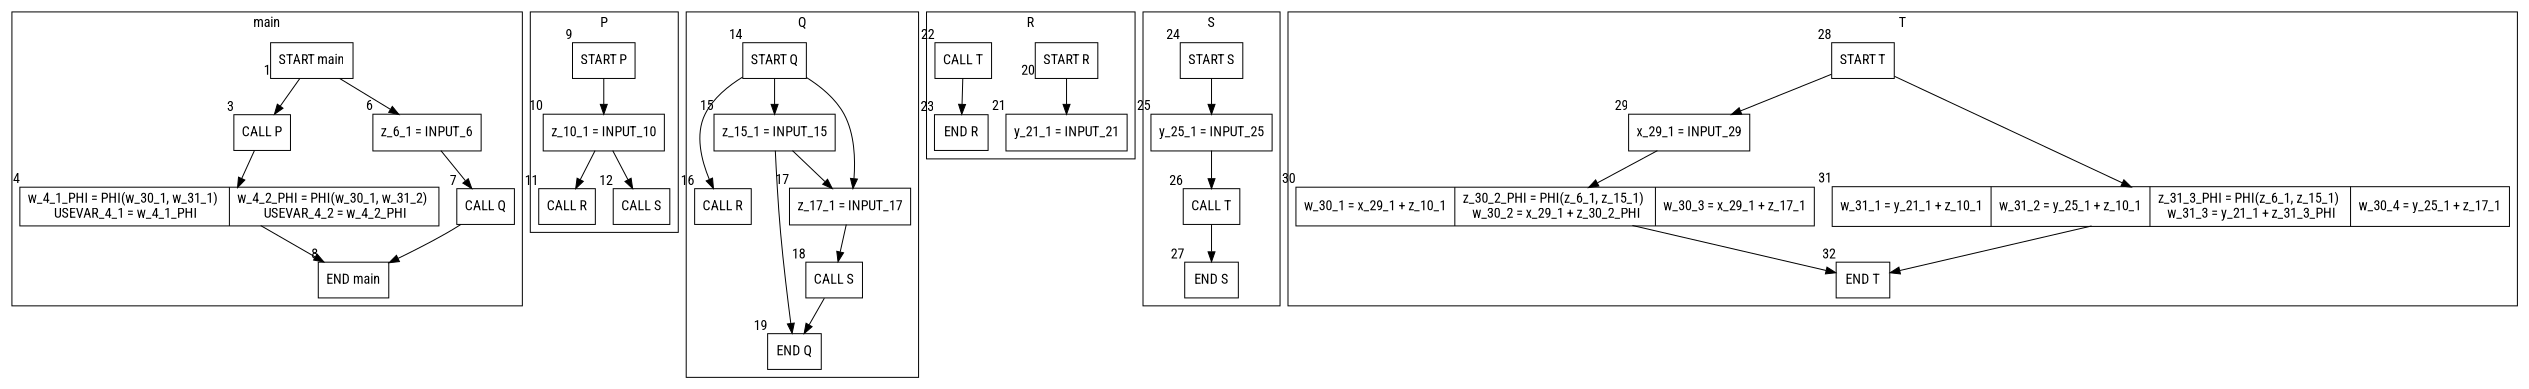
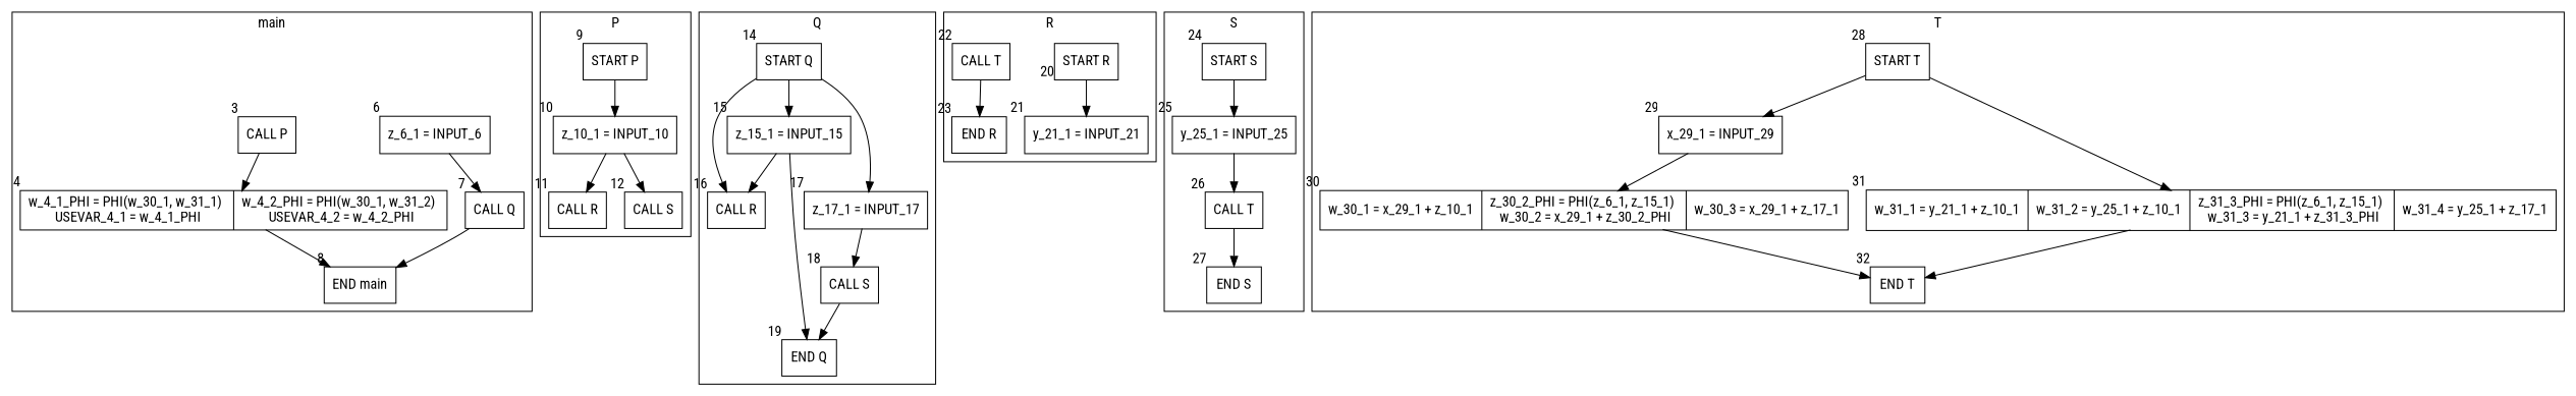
  digraph {
    fontname="Roboto Condensed"
    node [fontname="Roboto Condensed" shape=box]
    edge [fontname="Roboto Condensed"]
-   n1 [label="START main" xlabel=1]
    n2 [label="CALL P" xlabel=3]
    n3 [label="z_6_1 = INPUT_6" shape=record xlabel=6]
    n4 [label="w_4_1_PHI = PHI(w_30_1, w_31_1) \n USEVAR_4_1 = w_4_1_PHI | w_4_2_PHI = PHI(w_30_1, w_31_2) \n USEVAR_4_2 = w_4_2_PHI" shape=record xlabel=4]
    n5 [label="END main" xlabel=8]
    n6 [label="CALL Q" xlabel=7]
    n7 [label="START P" xlabel=9]
    n8 [label="z_10_1 = INPUT_10" shape=record xlabel=10]
    n9 [label="CALL R" xlabel=11]
    n10 [label="CALL S" xlabel=12]
    n11 [label="START Q" xlabel=14]
    n12 [label="z_15_1 = INPUT_15" shape=record xlabel=15]
    n13 [label="CALL R" xlabel=16]
    n14 [label="z_17_1 = INPUT_17" shape=record xlabel=17]
    n15 [label="END Q" xlabel=19]
    n16 [label="CALL S" xlabel=18]
    n17 [label="START R" xlabel=20]
    n18 [label="y_21_1 = INPUT_21" shape=record xlabel=21]
    n19 [label="CALL T" xlabel=22]
    n20 [label="END R" xlabel=23]
    n21 [label="START S" xlabel=24]
    n22 [label="y_25_1 = INPUT_25" shape=record xlabel=25]
    n23 [label="CALL T" xlabel=26]
    n24 [label="END S" xlabel=27]
    n25 [label="START T" xlabel=28]
    n26 [label="x_29_1 = INPUT_29" shape=record xlabel=29]
-   n27 [label="w_31_1 = y_21_1 + z_10_1 | w_31_2 = y_25_1 + z_10_1 | z_31_3_PHI = PHI(z_6_1, z_15_1) \n w_31_3 = y_21_1 + z_31_3_PHI | w_30_4 = y_25_1 + z_17_1" shape=record xlabel=31]
+   n27 [label="w_31_1 = y_21_1 + z_10_1 | w_31_2 = y_25_1 + z_10_1 | z_31_3_PHI = PHI(z_6_1, z_15_1) \n w_31_3 = y_21_1 + z_31_3_PHI | w_31_4 = y_25_1 + z_17_1" shape=record xlabel=31]
    n28 [label="w_30_1 = x_29_1 + z_10_1 | z_30_2_PHI = PHI(z_6_1, z_15_1) \n w_30_2 = x_29_1 + z_30_2_PHI | w_30_3 = x_29_1 + z_17_1" shape=record xlabel=30]
    n29 [label="END T" xlabel=32]
    subgraph cluster_1 {
      label=main
-     n1
      n2
      n3
      n4
      n5
      n6
    }
    subgraph cluster_2 {
      label=P
      n7
      n8
      n9
      n10
    }
    subgraph cluster_3 {
      label=Q
      n11
      n12
      n13
      n14
      n15
      n16
    }
    subgraph cluster_4 {
      label=R
      n17
      n18
      n19
      n20
    }
    subgraph cluster_5 {
      label=S
      n21
      n22
      n23
      n24
    }
    subgraph cluster_6 {
      label=T
      n25
      n26
      n27
      n28
      n29
    }
-   n1 -> n2
-   n1 -> n3
    n2 -> n4
    n3 -> n6
    n4 -> n5
    n6 -> n5
    n7 -> n8
    n8 -> n9
    n8 -> n10
    n11 -> n12
    n11 -> n13
    n11 -> n14
-   n12 -> n14
+   n12 -> n13
    n12 -> n15
    n14 -> n16
    n16 -> n15
    n17 -> n18
    n19 -> n20
    n21 -> n22
    n22 -> n23
    n23 -> n24
    n25 -> n26
    n25 -> n27
    n26 -> n28
    n27 -> n29
    n28 -> n29
  }
